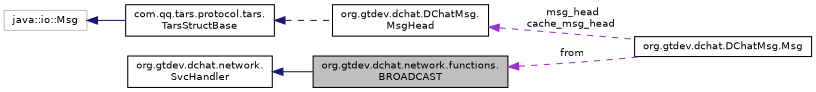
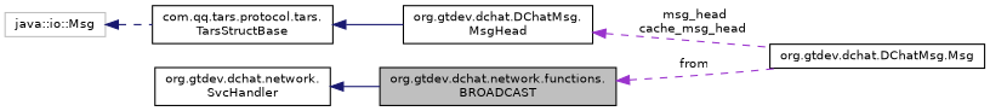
  digraph {
    rankdir=LR
    node [color=black fillcolor=white fontname=Helvetica fontsize=10 shape=record style=filled]
    edge [color=midnightblue dir=back fontname=Helvetica fontsize=10 labelfontname=Helvetica labelfontsize=10 style=solid]
    n1 [fillcolor=grey75 fontcolor=black height=0.2 label="org.gtdev.dchat.network.functions.\lBROADCAST" width=0.4]
    n2 [height=0.2 label="org.gtdev.dchat.DChatMsg.Msg" width=0.4]
    n3 [height=0.2 label="org.gtdev.dchat.network.\lSvcHandler" width=0.4]
    n4 [height=0.2 label="org.gtdev.dchat.DChatMsg.\lMsgHead" width=0.4]
    n5 [height=0.2 label="com.qq.tars.protocol.tars.\lTarsStructBase" width=0.4]
    n6 [color=grey75 height=0.2 label="java::io::Msg" width=0.4]
    n1 -> n2 [color=darkorchid3 label=" from" style=dashed]
    n3 -> n1
    n4 -> n2 [color=darkorchid3 label=" msg_head\ncache_msg_head" style=dashed]
-   n5 -> n4 [style=dashed]
-   n6 -> n5
+   n5 -> n4
+   n6 -> n5 [style=dashed]
  }
